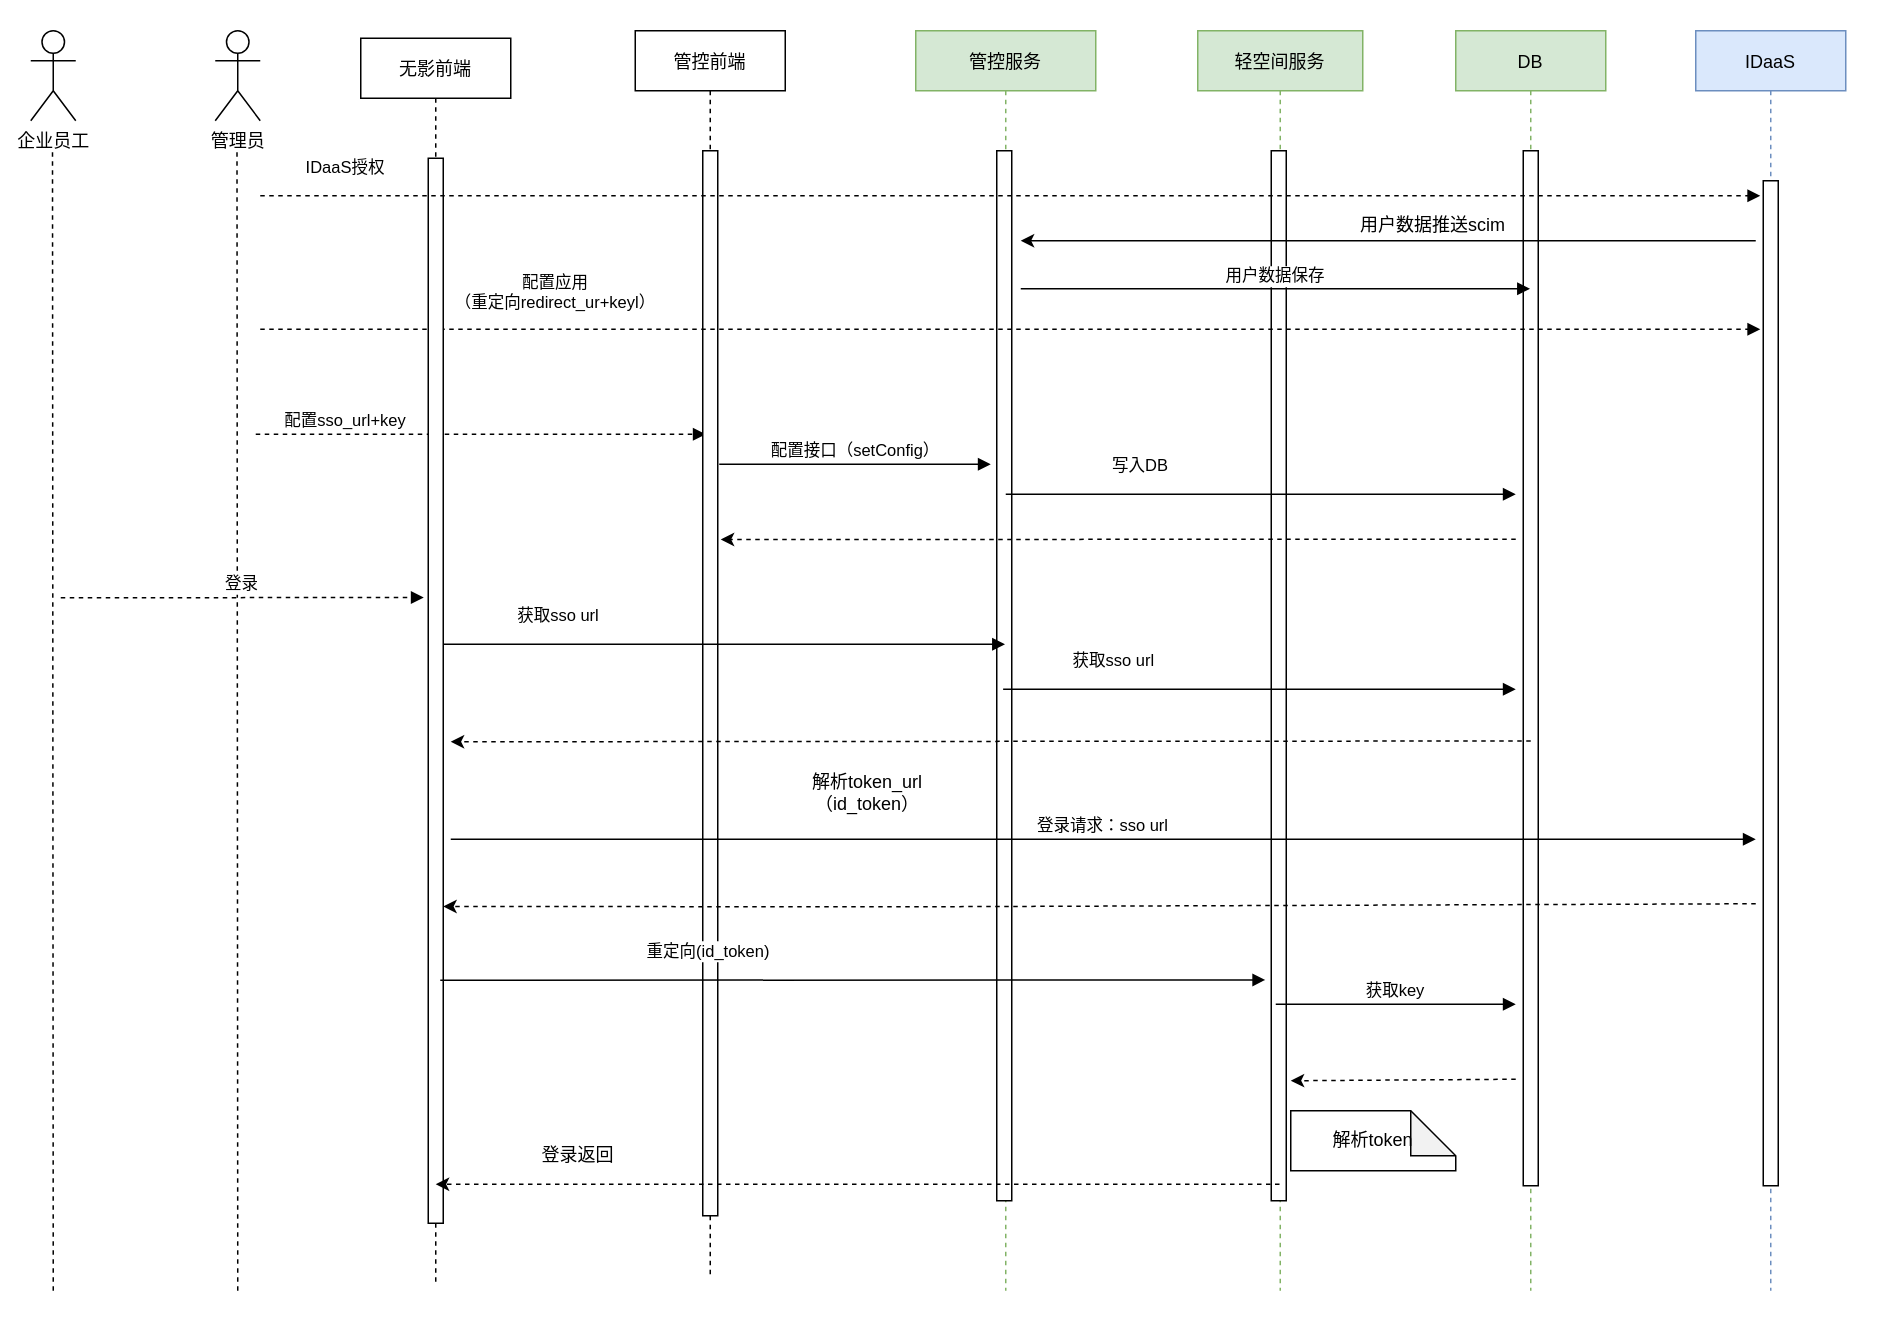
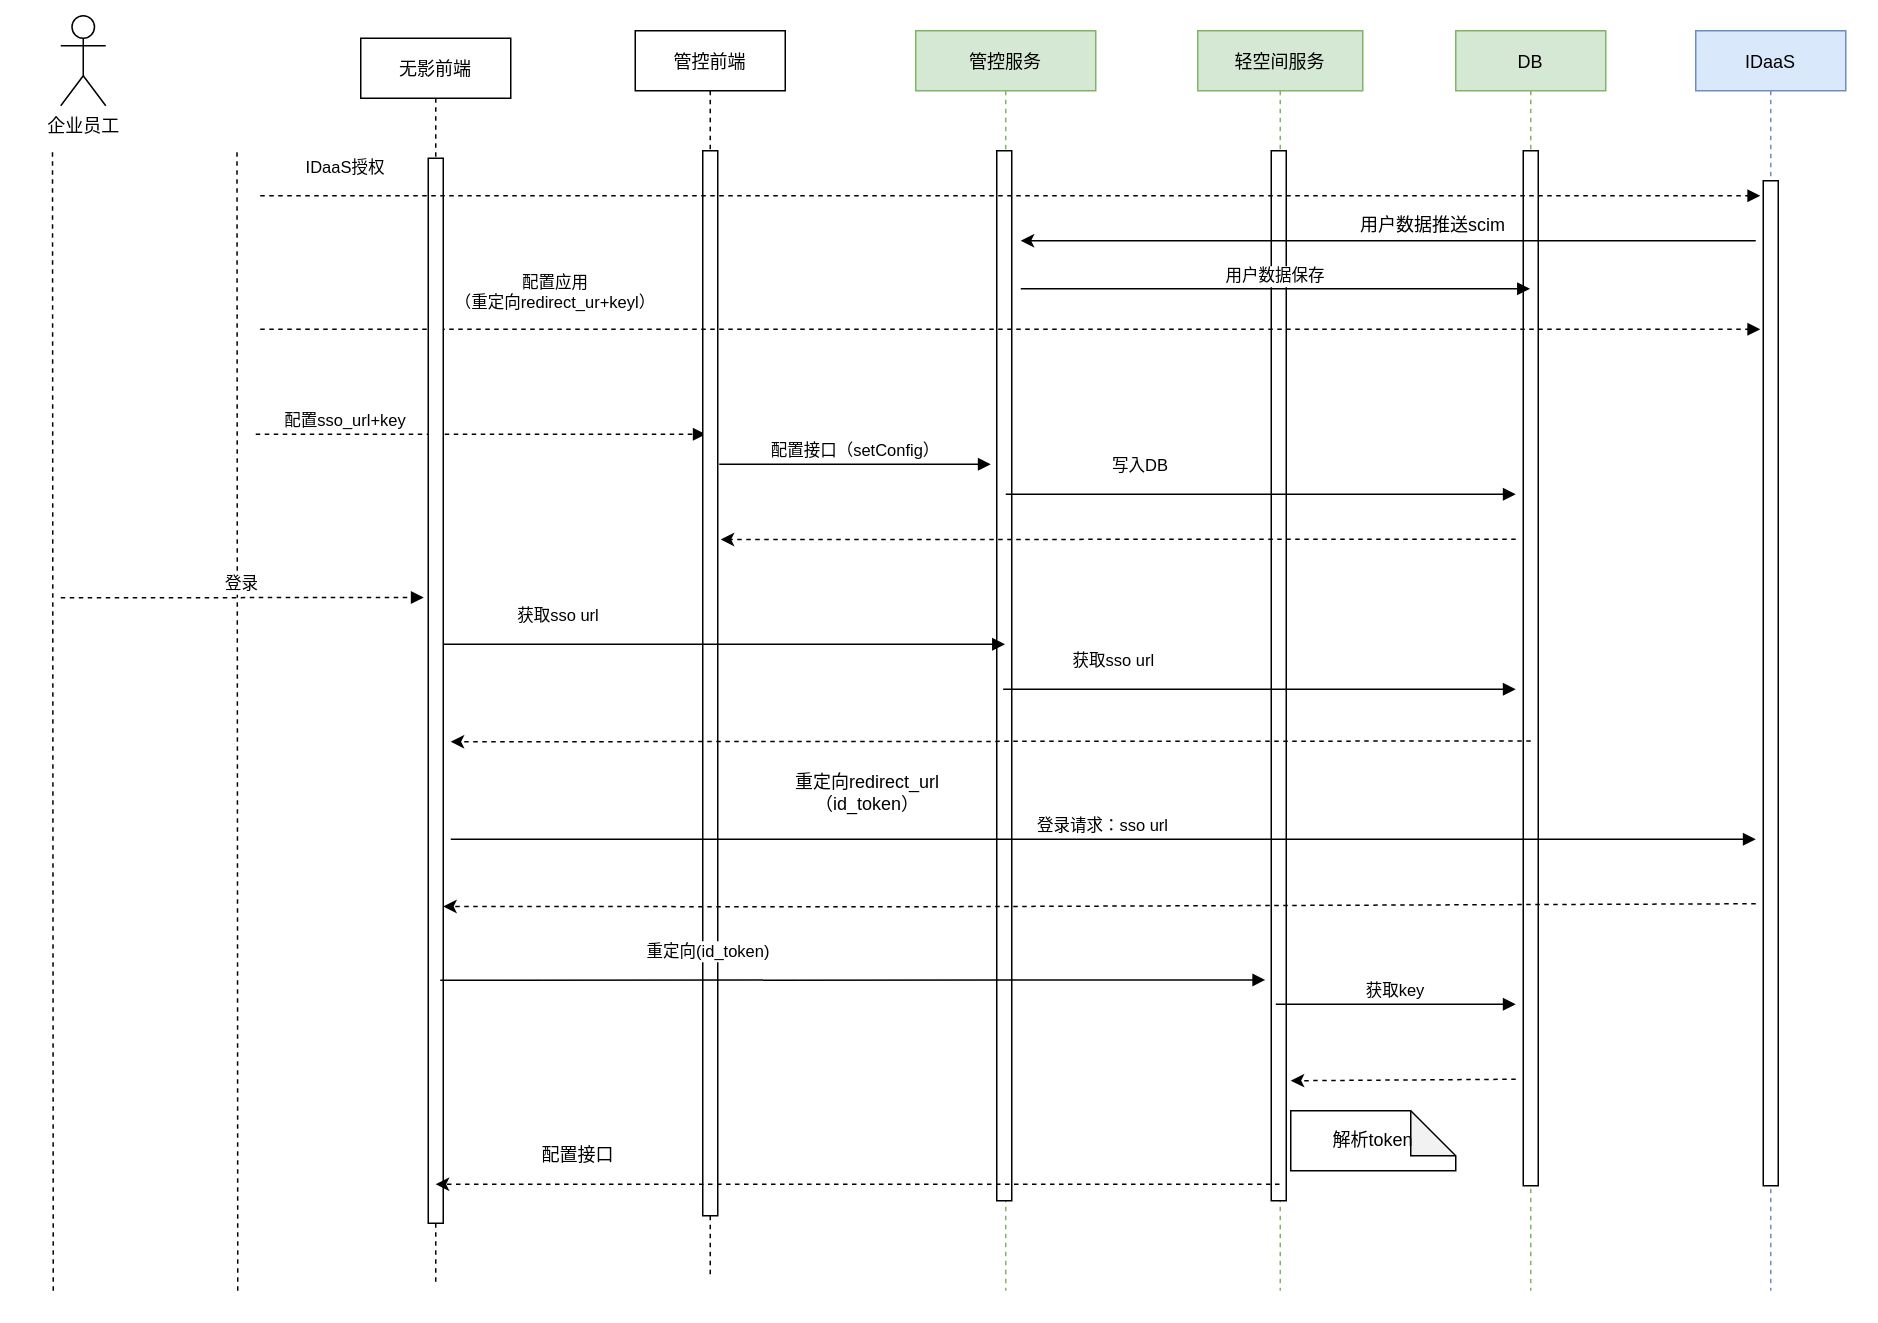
  <mxCell id="0" />
  <mxCell id="1" parent="0" />
  <mxCell id="2" value="管控服务" style="shape=umlLifeline;perimeter=lifelinePerimeter;container=1;collapsible=0;recursiveResize=0;rounded=0;shadow=0;strokeWidth=1;fillColor=#d5e8d4;strokeColor=#82b366;" vertex="1" parent="1"><mxGeometry x="610" y="20" width="120" height="840" as="geometry" /></mxCell>
  <mxCell id="3" value="" style="points=[];perimeter=orthogonalPerimeter;rounded=0;shadow=0;strokeWidth=1;" vertex="1" parent="2"><mxGeometry x="54" y="80" width="10" height="700" as="geometry" /></mxCell>
- <mxCell id="4" value="管理员" style="shape=umlActor;verticalLabelPosition=bottom;verticalAlign=top;html=1;outlineConnect=0;" vertex="1" parent="1"><mxGeometry x="143" y="20" width="30" height="60" as="geometry" /></mxCell>
  <mxCell id="5" value="" style="endArrow=none;dashed=1;html=1;" edge="1" parent="1"><mxGeometry width="50" height="50" relative="1" as="geometry"><mxPoint x="158" y="860" as="sourcePoint" /><mxPoint x="157.5" y="100" as="targetPoint" /></mxGeometry></mxCell>
  <mxCell id="6" value="轻空间服务" style="shape=umlLifeline;perimeter=lifelinePerimeter;container=1;collapsible=0;recursiveResize=0;rounded=0;shadow=0;strokeWidth=1;fillColor=#d5e8d4;strokeColor=#82b366;" vertex="1" parent="1"><mxGeometry x="798" y="20" width="110" height="840" as="geometry" /></mxCell>
  <mxCell id="7" value="" style="points=[];perimeter=orthogonalPerimeter;rounded=0;shadow=0;strokeWidth=1;" vertex="1" parent="6"><mxGeometry x="49" y="80" width="10" height="700" as="geometry" /></mxCell>
  <mxCell id="8" value="DB" style="shape=umlLifeline;perimeter=lifelinePerimeter;container=1;collapsible=0;recursiveResize=0;rounded=0;shadow=0;strokeWidth=1;fillColor=#d5e8d4;strokeColor=#82b366;" vertex="1" parent="1"><mxGeometry x="970" y="20" width="100" height="840" as="geometry" /></mxCell>
  <mxCell id="9" value="" style="points=[];perimeter=orthogonalPerimeter;rounded=0;shadow=0;strokeWidth=1;" vertex="1" parent="8"><mxGeometry x="45" y="80" width="10" height="690" as="geometry" /></mxCell>
  <mxCell id="10" value="配置sso_url+key" style="verticalAlign=bottom;endArrow=block;shadow=0;strokeWidth=1;dashed=1;" edge="1" parent="1"><mxGeometry x="-0.6" relative="1" as="geometry"><mxPoint x="170" y="289" as="sourcePoint" /><mxPoint x="470" y="289" as="targetPoint" /><mxPoint as="offset" /></mxGeometry></mxCell>
  <mxCell id="11" value="登录" style="verticalAlign=bottom;endArrow=block;shadow=0;strokeWidth=1;entryX=-0.3;entryY=0.349;entryDx=0;entryDy=0;entryPerimeter=0;dashed=1;" edge="1" parent="1"><mxGeometry relative="1" as="geometry"><mxPoint x="40" y="398" as="sourcePoint" /><mxPoint x="282" y="397.83" as="targetPoint" /></mxGeometry></mxCell>
  <mxCell id="12" value="管控前端" style="shape=umlLifeline;perimeter=lifelinePerimeter;container=1;collapsible=0;recursiveResize=0;rounded=0;shadow=0;strokeWidth=1;" vertex="1" parent="1"><mxGeometry x="423" y="20" width="100" height="830" as="geometry" /></mxCell>
  <mxCell id="13" value="" style="points=[];perimeter=orthogonalPerimeter;rounded=0;shadow=0;strokeWidth=1;" vertex="1" parent="12"><mxGeometry x="45" y="80" width="10" height="710" as="geometry" /></mxCell>
  <mxCell id="14" value="配置接口（setConfig）" style="verticalAlign=bottom;endArrow=block;shadow=0;strokeWidth=1;" edge="1" parent="1"><mxGeometry relative="1" as="geometry"><mxPoint x="479" y="309" as="sourcePoint" /><mxPoint x="660" y="309" as="targetPoint" /></mxGeometry></mxCell>
  <mxCell id="15" value="获取sso url" style="verticalAlign=bottom;endArrow=block;shadow=0;strokeWidth=1;" edge="1" parent="1"><mxGeometry x="-0.567" y="10" relative="1" as="geometry"><mxPoint x="290" y="429" as="sourcePoint" /><mxPoint x="669.5" y="429" as="targetPoint" /><mxPoint as="offset" /></mxGeometry></mxCell>
  <mxCell id="16" value="IDaaS" style="shape=umlLifeline;perimeter=lifelinePerimeter;container=1;collapsible=0;recursiveResize=0;rounded=0;shadow=0;strokeWidth=1;fillColor=#dae8fc;strokeColor=#6c8ebf;" vertex="1" parent="1"><mxGeometry x="1130" y="20" width="100" height="840" as="geometry" /></mxCell>
  <mxCell id="17" value="" style="points=[];perimeter=orthogonalPerimeter;rounded=0;shadow=0;strokeWidth=1;" vertex="1" parent="16"><mxGeometry x="45" y="100" width="10" height="670" as="geometry" /></mxCell>
  <mxCell id="18" value="写入DB" style="verticalAlign=bottom;endArrow=block;shadow=0;strokeWidth=1;" edge="1" parent="1"><mxGeometry x="-0.471" y="10" relative="1" as="geometry"><mxPoint x="670" y="329" as="sourcePoint" /><mxPoint x="1010" y="329" as="targetPoint" /><mxPoint as="offset" /></mxGeometry></mxCell>
- <mxCell id="19" value="企业员工" style="shape=umlActor;verticalLabelPosition=bottom;verticalAlign=top;html=1;outlineConnect=0;" vertex="1" parent="1"><mxGeometry x="20" y="20" width="30" height="60" as="geometry" /></mxCell>
+ <mxCell id="19" value="企业员工" style="shape=umlActor;verticalLabelPosition=bottom;verticalAlign=top;html=1;outlineConnect=0;" vertex="1" parent="1"><mxGeometry x="40" y="10" width="30" height="60" as="geometry" /></mxCell>
  <mxCell id="20" value="" style="endArrow=none;dashed=1;html=1;" edge="1" parent="1"><mxGeometry width="50" height="50" relative="1" as="geometry"><mxPoint x="35" y="860" as="sourcePoint" /><mxPoint x="34.5" y="100" as="targetPoint" /></mxGeometry></mxCell>
  <mxCell id="21" value="配置应用&#10;（重定向redirect_ur+keyl）" style="verticalAlign=bottom;endArrow=block;shadow=0;strokeWidth=1;dashed=1;" edge="1" parent="1"><mxGeometry x="-0.606" y="9" relative="1" as="geometry"><mxPoint x="173" y="219" as="sourcePoint" /><mxPoint x="1173" y="219" as="targetPoint" /><mxPoint as="offset" /></mxGeometry></mxCell>
  <mxCell id="22" value="无影前端" style="shape=umlLifeline;perimeter=lifelinePerimeter;container=1;collapsible=0;recursiveResize=0;rounded=0;shadow=0;strokeWidth=1;" vertex="1" parent="1"><mxGeometry x="240" y="25" width="100" height="830" as="geometry" /></mxCell>
  <mxCell id="23" value="" style="points=[];perimeter=orthogonalPerimeter;rounded=0;shadow=0;strokeWidth=1;" vertex="1" parent="22"><mxGeometry x="45" y="80" width="10" height="710" as="geometry" /></mxCell>
  <mxCell id="24" value="获取sso url" style="verticalAlign=bottom;endArrow=block;shadow=0;strokeWidth=1;" edge="1" parent="1"><mxGeometry x="-0.567" y="10" relative="1" as="geometry"><mxPoint x="668.25" y="459" as="sourcePoint" /><mxPoint x="1010" y="459" as="targetPoint" /><mxPoint as="offset" /></mxGeometry></mxCell>
  <mxCell id="25" value="" style="endArrow=classic;html=1;entryX=0.57;entryY=0.205;entryDx=0;entryDy=0;entryPerimeter=0;dashed=1;" edge="1" parent="1"><mxGeometry width="50" height="50" relative="1" as="geometry"><mxPoint x="1010" y="359" as="sourcePoint" /><mxPoint x="480" y="359.15" as="targetPoint" /></mxGeometry></mxCell>
  <mxCell id="26" value="" style="endArrow=classic;html=1;dashed=1;" edge="1" parent="1"><mxGeometry width="50" height="50" relative="1" as="geometry"><mxPoint x="1020" y="493.5" as="sourcePoint" /><mxPoint x="300" y="494" as="targetPoint" /></mxGeometry></mxCell>
  <mxCell id="27" value="登录请求：sso url" style="verticalAlign=bottom;endArrow=block;shadow=0;strokeWidth=1;" edge="1" parent="1"><mxGeometry relative="1" as="geometry"><mxPoint x="300" y="559" as="sourcePoint" /><mxPoint x="1170" y="559" as="targetPoint" /></mxGeometry></mxCell>
  <mxCell id="28" value="" style="endArrow=classic;html=1;dashed=1;entryX=1;entryY=0.652;entryDx=0;entryDy=0;entryPerimeter=0;" edge="1" parent="1"><mxGeometry width="50" height="50" relative="1" as="geometry"><mxPoint x="1170" y="602" as="sourcePoint" /><mxPoint x="295" y="603.84" as="targetPoint" /><Array as="points"><mxPoint x="620" y="604" /></Array></mxGeometry></mxCell>
- <mxCell id="29" value="解析token_url（id_token）" style="text;html=1;strokeColor=none;fillColor=none;align=center;verticalAlign=middle;whiteSpace=wrap;rounded=0;" vertex="1" parent="1"><mxGeometry x="523" y="525" width="110" height="5" as="geometry" /></mxCell>
+ <mxCell id="29" value="重定向redirect_url（id_token）" style="text;html=1;strokeColor=none;fillColor=none;align=center;verticalAlign=middle;whiteSpace=wrap;rounded=0;" vertex="1" parent="1"><mxGeometry x="523" y="525" width="110" height="5" as="geometry" /></mxCell>
  <mxCell id="30" value="重定向(id_token)" style="verticalAlign=bottom;endArrow=block;shadow=0;strokeWidth=1;entryX=-0.4;entryY=0.737;entryDx=0;entryDy=0;entryPerimeter=0;" edge="1" parent="1"><mxGeometry x="-0.35" y="10" relative="1" as="geometry"><mxPoint x="293" y="653" as="sourcePoint" /><mxPoint x="843" y="652.79" as="targetPoint" /><mxPoint as="offset" /></mxGeometry></mxCell>
  <mxCell id="31" value="" style="endArrow=classic;html=1;dashed=1;" edge="1" parent="1"><mxGeometry width="50" height="50" relative="1" as="geometry"><mxPoint x="852.5" y="789" as="sourcePoint" /><mxPoint x="290" y="789" as="targetPoint" /><Array as="points"><mxPoint x="510" y="789" /></Array></mxGeometry></mxCell>
- <mxCell id="32" value="登录返回" style="text;html=1;strokeColor=none;fillColor=none;align=center;verticalAlign=middle;whiteSpace=wrap;rounded=0;" vertex="1" parent="1"><mxGeometry x="350" y="760" width="70" height="20" as="geometry" /></mxCell>
+ <mxCell id="32" value="配置接口" style="text;html=1;strokeColor=none;fillColor=none;align=center;verticalAlign=middle;whiteSpace=wrap;rounded=0;" vertex="1" parent="1"><mxGeometry x="350" y="760" width="70" height="20" as="geometry" /></mxCell>
  <mxCell id="33" value="获取key" style="verticalAlign=bottom;endArrow=block;shadow=0;strokeWidth=1;" edge="1" parent="1"><mxGeometry relative="1" as="geometry"><mxPoint x="850" y="669" as="sourcePoint" /><mxPoint x="1010" y="669" as="targetPoint" /></mxGeometry></mxCell>
  <mxCell id="34" value="" style="endArrow=classic;html=1;dashed=1;" edge="1" parent="1"><mxGeometry width="50" height="50" relative="1" as="geometry"><mxPoint x="1010" y="719" as="sourcePoint" /><mxPoint x="860" y="720" as="targetPoint" /></mxGeometry></mxCell>
  <mxCell id="35" value="解析token" style="shape=note;whiteSpace=wrap;html=1;backgroundOutline=1;darkOpacity=0.05;" vertex="1" parent="1"><mxGeometry x="860" y="740" width="110" height="40" as="geometry" /></mxCell>
  <mxCell id="36" value="IDaaS授权" style="verticalAlign=bottom;endArrow=block;shadow=0;strokeWidth=1;dashed=1;" edge="1" parent="1"><mxGeometry x="-0.886" y="10" relative="1" as="geometry"><mxPoint x="173" y="130" as="sourcePoint" /><mxPoint x="1173" y="130" as="targetPoint" /><mxPoint as="offset" /></mxGeometry></mxCell>
  <mxCell id="37" value="" style="endArrow=classic;html=1;" edge="1" parent="1"><mxGeometry width="50" height="50" relative="1" as="geometry"><mxPoint x="1170" y="160" as="sourcePoint" /><mxPoint x="680" y="160" as="targetPoint" /></mxGeometry></mxCell>
  <mxCell id="38" value="用户数据推送scim" style="text;html=1;strokeColor=none;fillColor=none;align=center;verticalAlign=middle;whiteSpace=wrap;rounded=0;" vertex="1" parent="1"><mxGeometry x="880" y="140" width="150" height="20" as="geometry" /></mxCell>
  <mxCell id="39" value="用户数据保存" style="verticalAlign=bottom;endArrow=block;shadow=0;strokeWidth=1;" edge="1" parent="1"><mxGeometry relative="1" as="geometry"><mxPoint x="680" y="192" as="sourcePoint" /><mxPoint x="1019.5" y="192" as="targetPoint" /></mxGeometry></mxCell>
